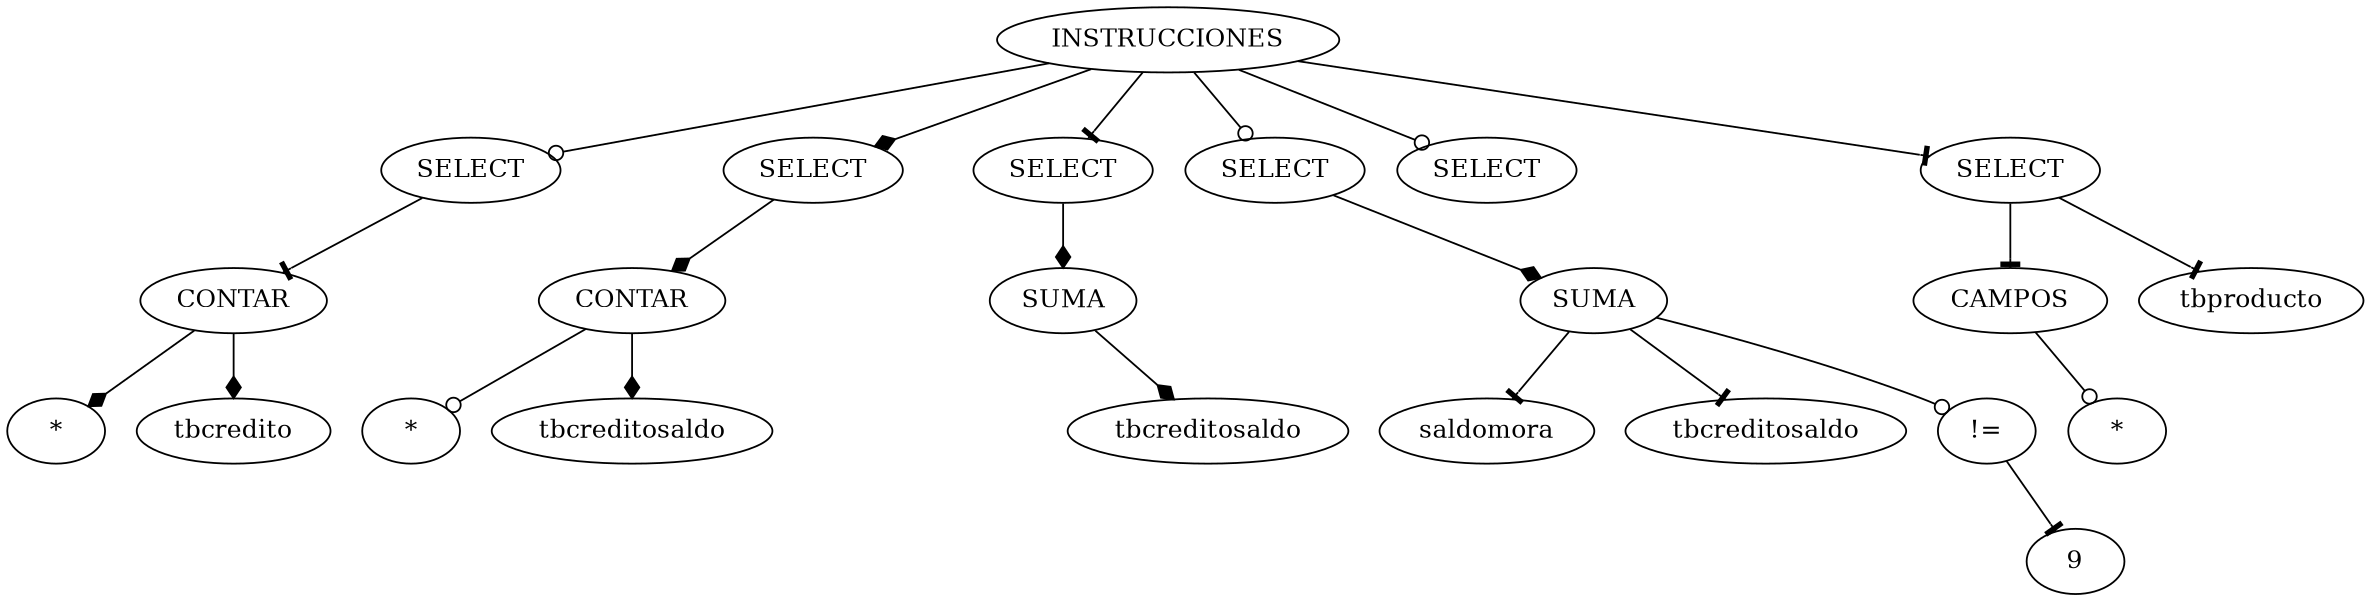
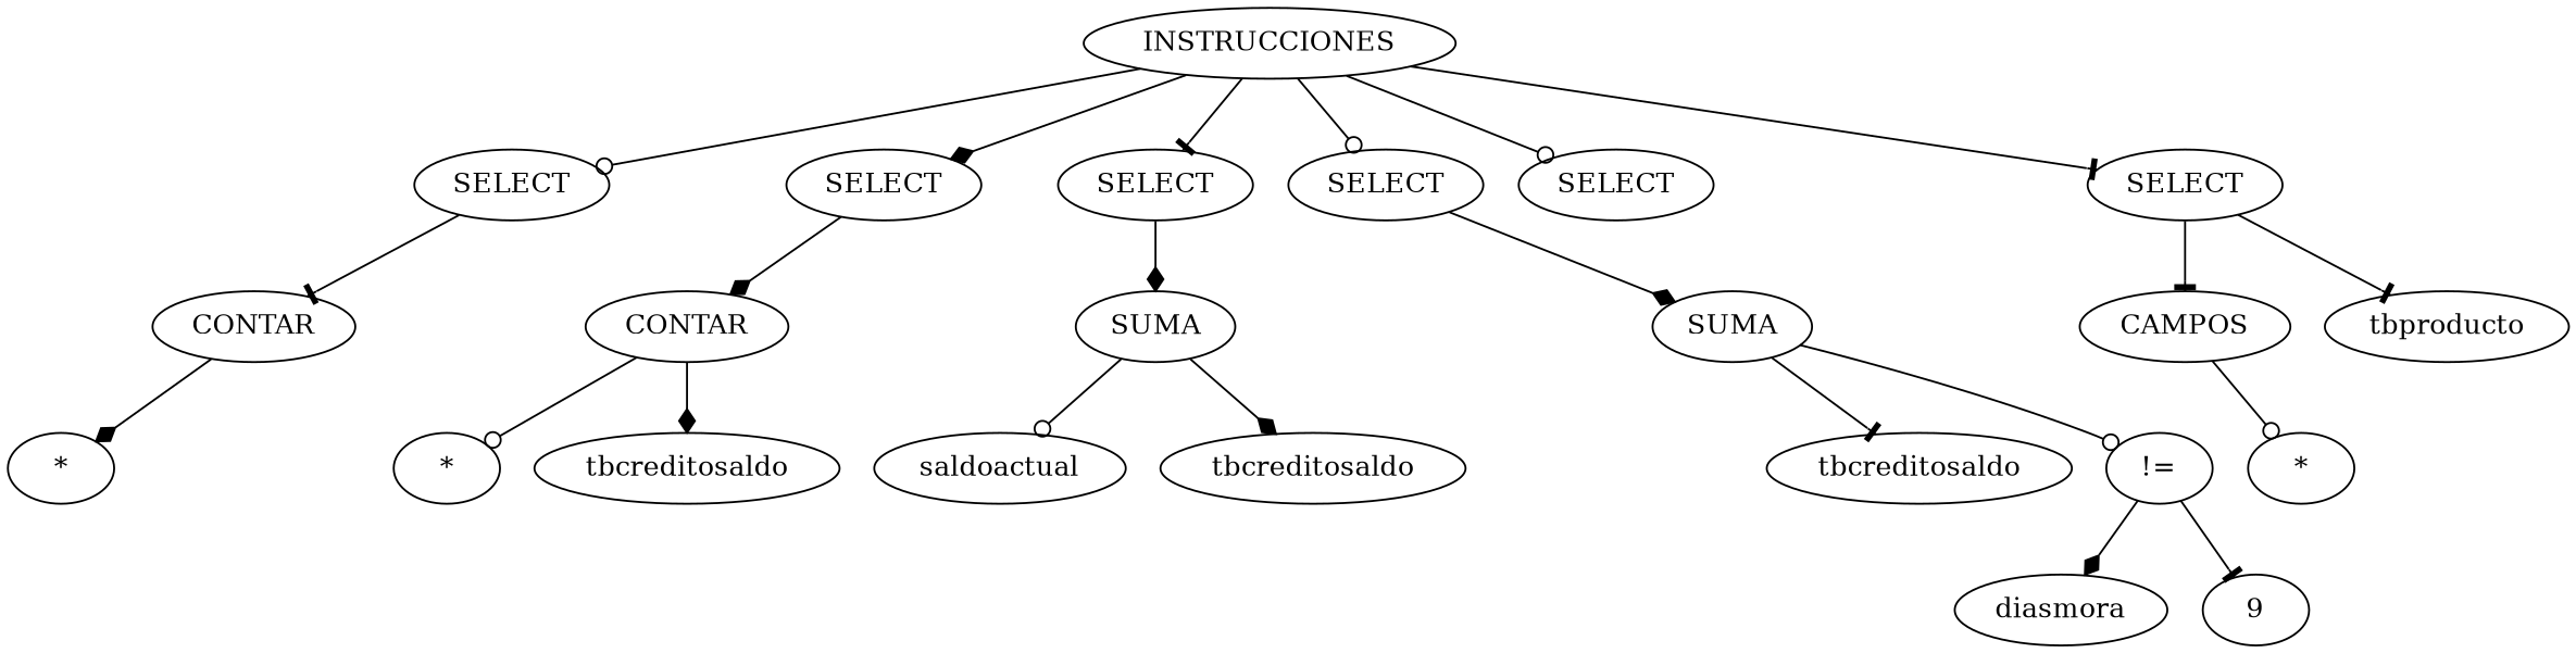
  digraph {
    edge [arrowhead=diamond]
    n1 [label=INSTRUCCIONES]
    n2 [label=SELECT]
    n3 [label=SELECT]
    n4 [label=SELECT]
    n5 [label=SELECT]
    n6 [label=SELECT]
    n7 [label=SELECT]
    n8 [label=CONTAR]
    n9 [label=CONTAR]
    n10 [label=SUMA]
    n11 [label=SUMA]
    n12 [label=CAMPOS]
    n13 [label=tbproducto]
    n14 [label="*"]
-   n15 [label=tbcredito]
    n16 [label="*"]
    n17 [label=tbcreditosaldo]
+   n18 [label=saldoactual]
    n19 [label=tbcreditosaldo]
-   n20 [label=saldomora]
    n21 [label=tbcreditosaldo]
    n22 [label="!="]
+   n23 [label=diasmora]
    n24 [label=9]
    n25 [label="*"]
    n1 -> n2 [arrowhead=odot]
    n1 -> n3
    n1 -> n4 [arrowhead=tee]
    n1 -> n5 [arrowhead=odot]
    n1 -> n6 [arrowhead=odot]
    n1 -> n7 [arrowhead=tee]
    n2 -> n8 [arrowhead=tee]
    n3 -> n9
    n4 -> n10
    n5 -> n11
    n7 -> n12 [arrowhead=tee]
    n7 -> n13 [arrowhead=tee]
    n8 -> n14
-   n8 -> n15
    n9 -> n16 [arrowhead=odot]
    n9 -> n17
+   n10 -> n18 [arrowhead=odot]
    n10 -> n19
-   n11 -> n20 [arrowhead=tee]
    n11 -> n21 [arrowhead=tee]
    n11 -> n22 [arrowhead=odot]
    n12 -> n25 [arrowhead=odot]
+   n22 -> n23
    n22 -> n24 [arrowhead=tee]
  }
